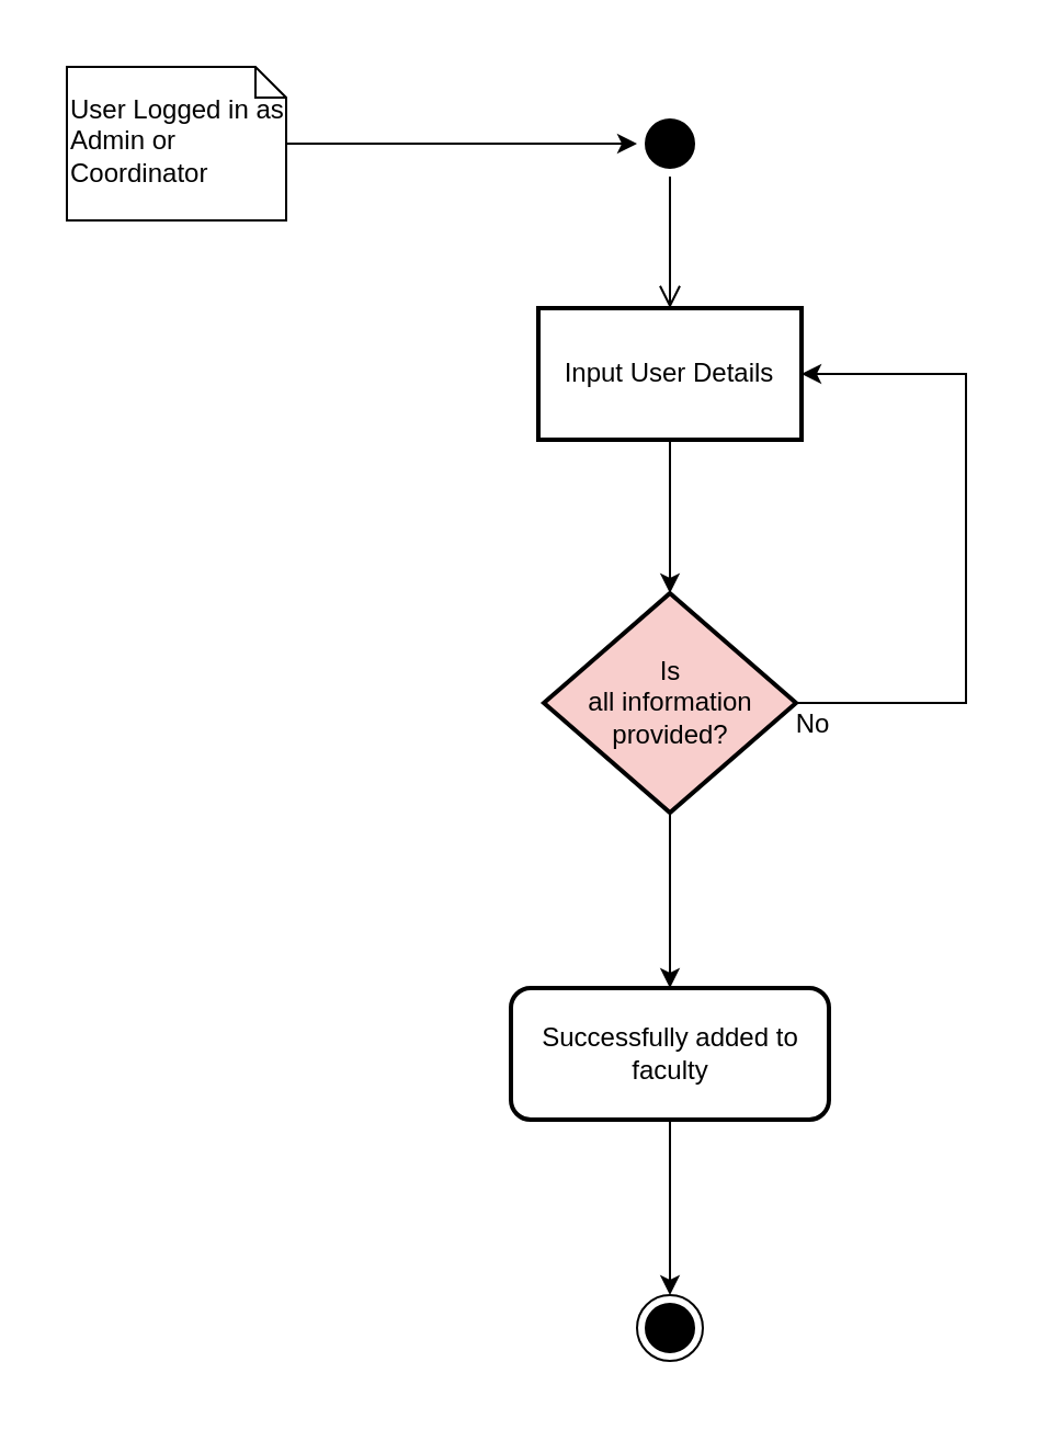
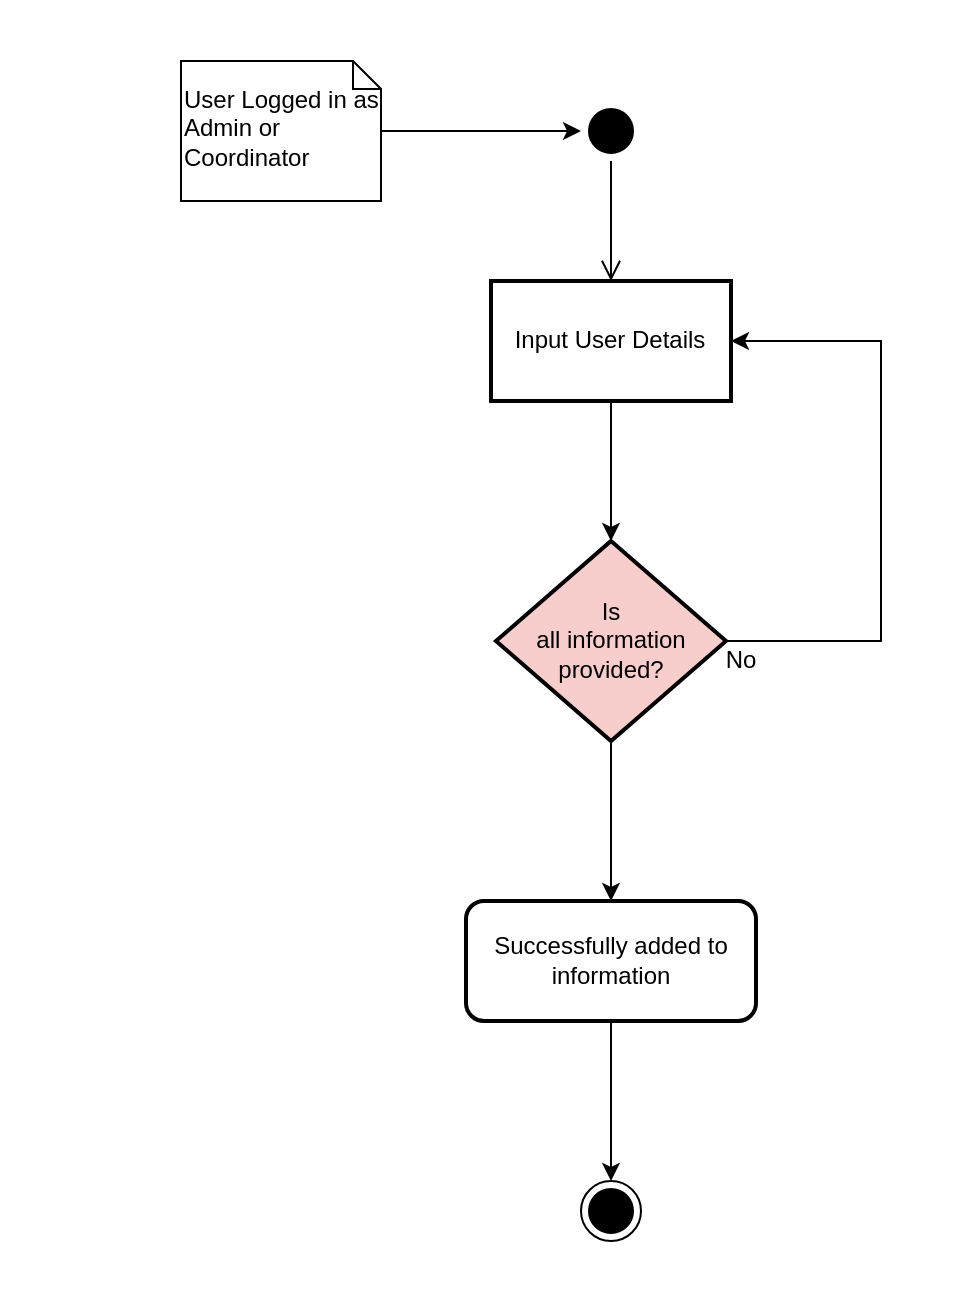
  <mxCell id="0" />
  <mxCell id="1" parent="0" />
  <mxCell id="2" value="" style="rounded=0;whiteSpace=wrap;html=1;strokeWidth=1;strokeColor=none;" vertex="1" parent="1"><mxGeometry x="20" y="20" width="440" height="610" as="geometry" /></mxCell>
  <mxCell id="3" value="" style="ellipse;html=1;shape=startState;fillColor=#000000;" vertex="1" parent="1"><mxGeometry x="290" y="50" width="30" height="30" as="geometry" /></mxCell>
  <mxCell id="4" value="" style="edgeStyle=orthogonalEdgeStyle;html=1;verticalAlign=bottom;endArrow=open;endSize=8;" edge="1" source="3" parent="1" target="8"><mxGeometry relative="1" as="geometry"><mxPoint x="305" y="140" as="targetPoint" /></mxGeometry></mxCell>
  <mxCell id="5" value="" style="edgeStyle=orthogonalEdgeStyle;rounded=0;orthogonalLoop=1;jettySize=auto;html=1;strokeColor=#000000;" edge="1" parent="1" source="6" target="3"><mxGeometry relative="1" as="geometry"><mxPoint x="260" y="65" as="targetPoint" /></mxGeometry></mxCell>
- <mxCell id="6" value="&lt;p&gt;&lt;span&gt;User Logged in as Admin or Coordinator&lt;/span&gt;&lt;/p&gt;" style="shape=note;whiteSpace=wrap;html=1;size=14;verticalAlign=top;align=left;spacingTop=-6;strokeColor=#000000;" vertex="1" parent="1"><mxGeometry x="30" y="30" width="100" height="70" as="geometry" /></mxCell>
+ <mxCell id="6" value="&lt;p&gt;&lt;span&gt;User Logged in as Admin or Coordinator&lt;/span&gt;&lt;/p&gt;" style="shape=note;whiteSpace=wrap;html=1;size=14;verticalAlign=top;align=left;spacingTop=-6;strokeColor=#000000;" vertex="1" parent="1"><mxGeometry x="90" y="30" width="100" height="70" as="geometry" /></mxCell>
  <mxCell id="7" value="" style="edgeStyle=orthogonalEdgeStyle;rounded=0;orthogonalLoop=1;jettySize=auto;html=1;strokeColor=#000000;" edge="1" parent="1" source="8" target="11"><mxGeometry relative="1" as="geometry"><mxPoint x="305" y="300" as="targetPoint" /></mxGeometry></mxCell>
  <mxCell id="8" value="Input User Details" style="whiteSpace=wrap;html=1;strokeColor=#000000;strokeWidth=2;rounded=0;" vertex="1" parent="1"><mxGeometry x="245" y="140" width="120" height="60" as="geometry" /></mxCell>
  <mxCell id="9" value="" style="edgeStyle=orthogonalEdgeStyle;rounded=0;orthogonalLoop=1;jettySize=auto;html=1;strokeColor=#000000;" edge="1" parent="1" source="11" target="13"><mxGeometry relative="1" as="geometry"><mxPoint x="305" y="490" as="targetPoint" /></mxGeometry></mxCell>
  <mxCell id="10" value="" style="edgeStyle=orthogonalEdgeStyle;rounded=0;orthogonalLoop=1;jettySize=auto;html=1;strokeColor=#000000;" edge="1" parent="1" source="11" target="8"><mxGeometry relative="1" as="geometry"><mxPoint x="319" y="161" as="targetPoint" /><Array as="points"><mxPoint x="440" y="320" /><mxPoint x="440" y="170" /></Array></mxGeometry></mxCell>
  <mxCell id="11" value="Is&lt;br&gt;all information provided?" style="rhombus;whiteSpace=wrap;html=1;strokeColor=#000000;strokeWidth=2;fillColor=#f8cecc;" vertex="1" parent="1"><mxGeometry x="247.5" y="270" width="115" height="100" as="geometry" /></mxCell>
  <mxCell id="12" value="" style="edgeStyle=orthogonalEdgeStyle;rounded=0;orthogonalLoop=1;jettySize=auto;html=1;strokeColor=#000000;" edge="1" parent="1" source="13" target="15"><mxGeometry relative="1" as="geometry" /></mxCell>
- <mxCell id="13" value="Successfully added to faculty" style="rounded=1;whiteSpace=wrap;html=1;strokeColor=#000000;strokeWidth=2;" vertex="1" parent="1"><mxGeometry x="232.5" y="450" width="145" height="60" as="geometry" /></mxCell>
+ <mxCell id="13" value="Successfully added to information" style="rounded=1;whiteSpace=wrap;html=1;strokeColor=#000000;strokeWidth=2;" vertex="1" parent="1"><mxGeometry x="232.5" y="450" width="145" height="60" as="geometry" /></mxCell>
  <mxCell id="14" value="No" style="text;html=1;align=center;verticalAlign=middle;resizable=0;points=[];autosize=1;" vertex="1" parent="1"><mxGeometry x="355" y="320" width="30" height="20" as="geometry" /></mxCell>
  <mxCell id="15" value="" style="ellipse;html=1;shape=endState;fillColor=#000000;" vertex="1" parent="1"><mxGeometry x="290" y="590" width="30" height="30" as="geometry" /></mxCell>
